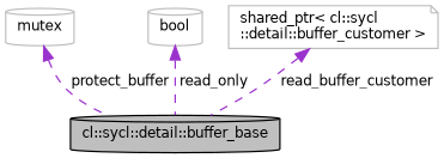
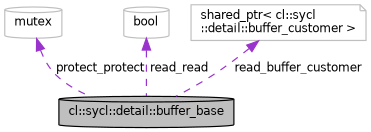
  digraph {
    node [color=grey75 fontname=Helvetica fontsize=10 shape=cylinder]
    edge [color=darkorchid3 dir=back fontname=Helvetica fontsize=10 labelfontname=Helvetica labelfontsize=10 style=dashed]
    n1 [color=black fillcolor=grey75 fontcolor=black height=0.2 label="cl::sycl::detail::buffer_base" style=filled width=0.4]
    n2 [height=0.2 label=mutex width=0.4]
    n3 [height=0.2 label=bool width=0.4]
    n4 [height=0.2 label="shared_ptr\< cl::sycl\l::detail::buffer_customer \>" shape=note width=0.4]
-   n2 -> n1 [label=" protect_buffer"]
-   n3 -> n1 [label=" read_only"]
+   n2 -> n1 [label=" protect_protect"]
+   n3 -> n1 [label=" read_read"]
    n4 -> n1 [label=" read_buffer_customer"]
  }
